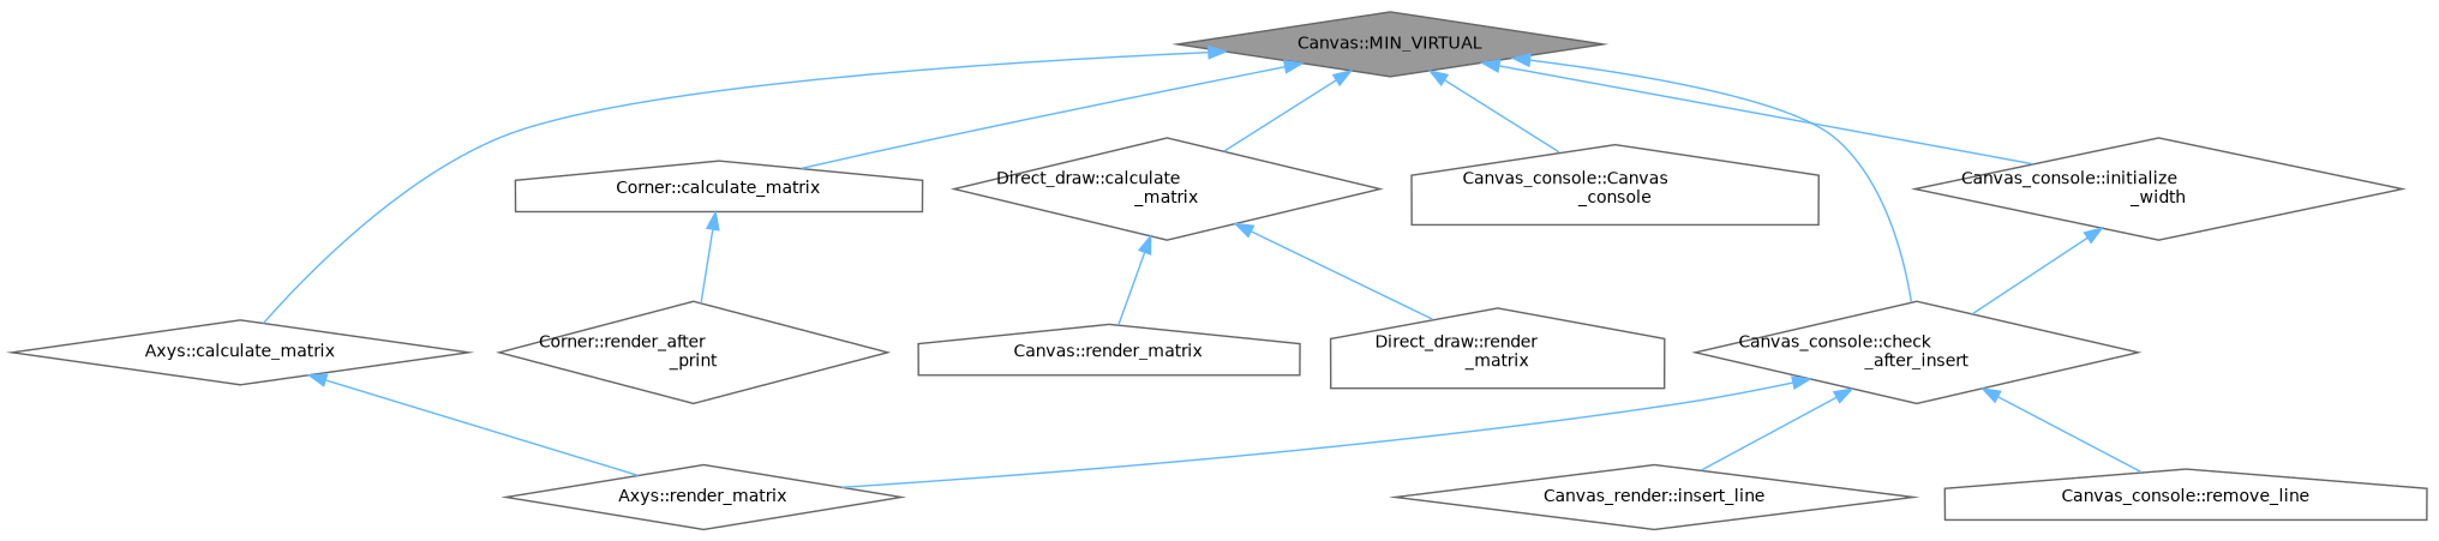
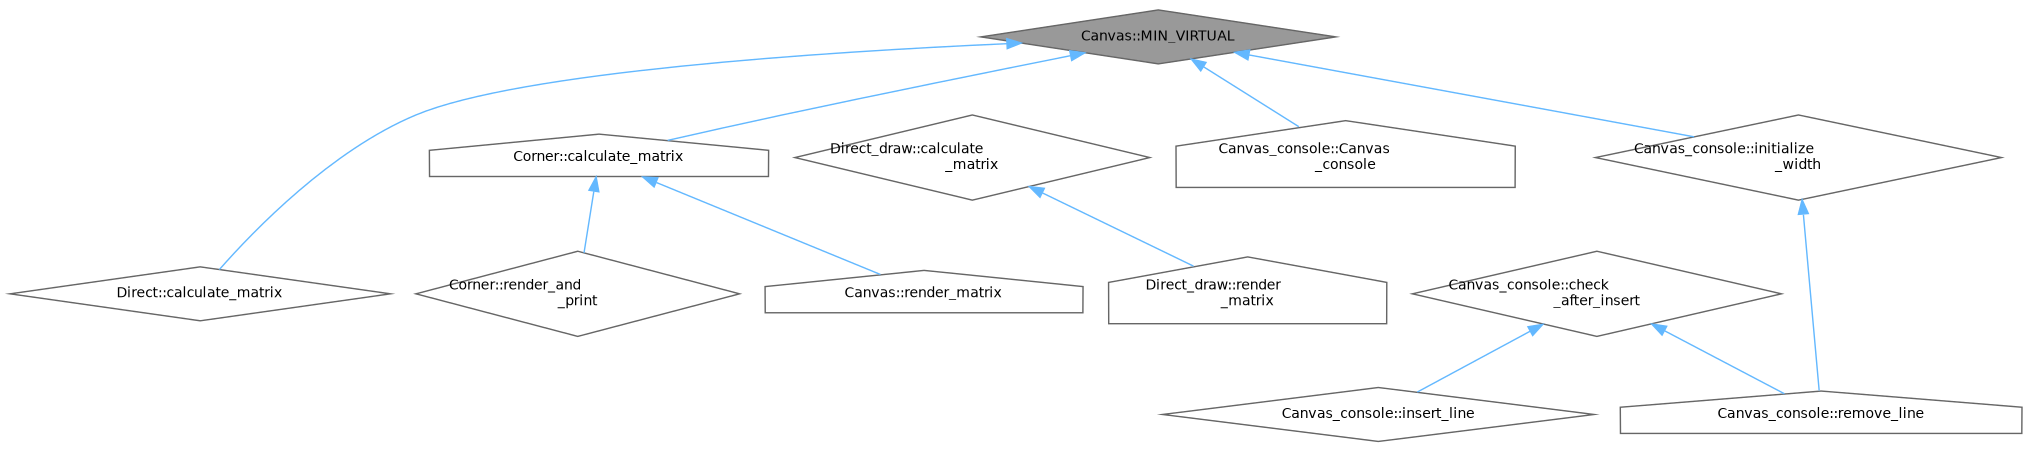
  digraph {
    rankdir=TB
    node [color=grey40 fillcolor=white fontname=Helvetica fontsize=10 shape=diamond style=filled]
    edge [color=steelblue1 dir=back fontname=Helvetica fontsize=10 labelfontname=Helvetica labelfontsize=10 style=solid]
    n1 [color=gray40 fillcolor=grey60 fontcolor=black height=0.2 label="Canvas::MIN_VIRTUAL" width=0.4]
-   n2 [height=0.2 label="Axys::calculate_matrix" width=0.4]
+   n2 [height=0.2 label="Direct::calculate_matrix" width=0.4]
    n3 [height=0.2 label="Corner::calculate_matrix" shape=house width=0.4]
    n4 [height=0.2 label="Direct_draw::calculate\l_matrix" width=0.4]
    n5 [height=0.2 label="Canvas_console::Canvas\l_console" shape=house width=0.4]
    n6 [height=0.2 label="Canvas_console::check\l_after_insert" width=0.4]
    n7 [height=0.2 label="Canvas_console::initialize\l_width" width=0.4]
-   n8 [height=0.2 label="Axys::render_matrix" width=0.4]
-   n9 [height=0.2 label="Corner::render_after\l_print" width=0.4]
+   n9 [height=0.2 label="Corner::render_and\l_print" width=0.4]
    n10 [height=0.2 label="Canvas::render_matrix" shape=house width=0.4]
    n11 [height=0.2 label="Direct_draw::render\l_matrix" shape=house width=0.4]
-   n12 [height=0.2 label="Canvas_render::insert_line" width=0.4]
+   n12 [height=0.2 label="Canvas_console::insert_line" width=0.4]
    n13 [height=0.2 label="Canvas_console::remove_line" shape=house width=0.4]
    n1 -> n2
    n1 -> n3
-   n1 -> n4
    n1 -> n5
-   n1 -> n6
    n1 -> n7
-   n2 -> n8
    n3 -> n9
-   n4 -> n10
+   n3 -> n10
    n4 -> n11
-   n6 -> n8
    n6 -> n12
    n6 -> n13
-   n7 -> n6
+   n7 -> n13
  }
